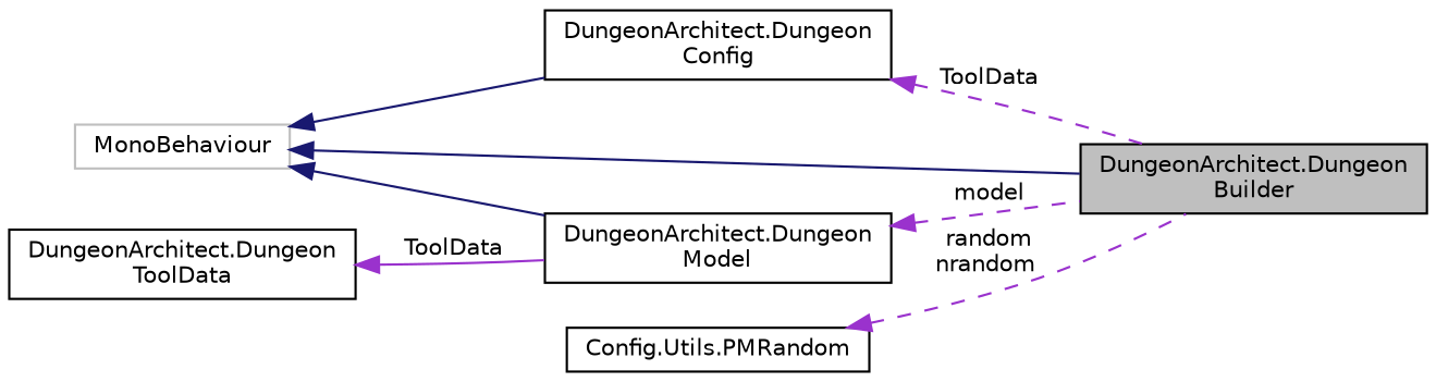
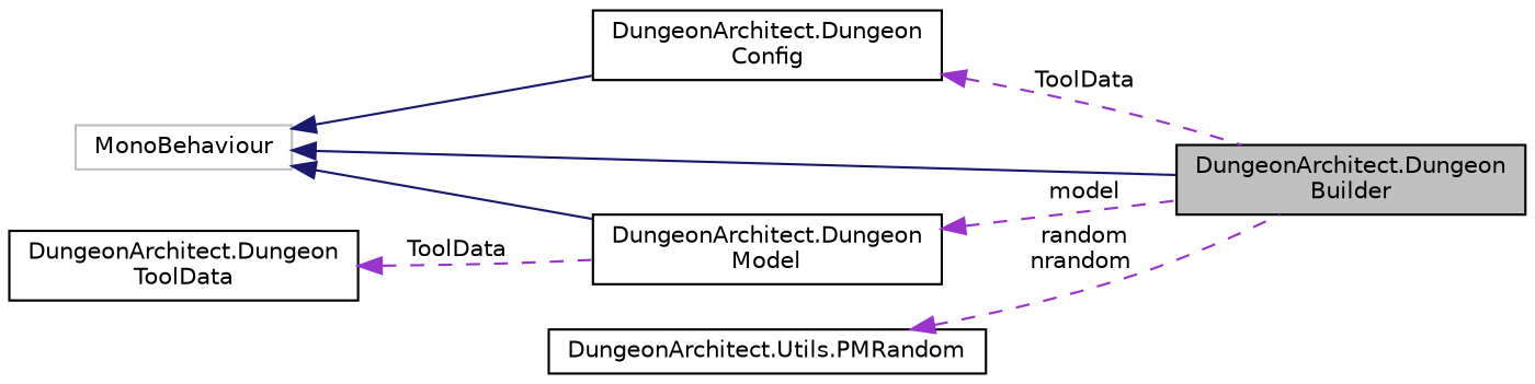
  digraph {
    rankdir=LR
    node [color=black fillcolor=white fontname=Helvetica fontsize=10 shape=record style=filled]
    edge [color=darkorchid3 dir=back fontname=Helvetica fontsize=10 labelfontname=Helvetica labelfontsize=10 style=dashed]
    n1 [fillcolor=grey75 fontcolor=black height=0.2 label="DungeonArchitect.Dungeon\lBuilder" width=0.4]
    n2 [color=grey75 height=0.2 label=MonoBehaviour width=0.4]
    n3 [height=0.2 label="DungeonArchitect.Dungeon\lModel" width=0.4]
    n4 [height=0.2 label="DungeonArchitect.Dungeon\lConfig" width=0.4]
    n5 [height=0.2 label="DungeonArchitect.Dungeon\lToolData" width=0.4]
-   n6 [height=0.2 label="Config.Utils.PMRandom" width=0.4]
+   n6 [height=0.2 label="DungeonArchitect.Utils.PMRandom" width=0.4]
    n2 -> n1 [color=midnightblue style=solid]
    n2 -> n3 [color=midnightblue style=solid]
    n2 -> n4 [color=midnightblue style=solid]
    n3 -> n1 [label=" model"]
    n4 -> n1 [label=" ToolData"]
-   n5 -> n3 [label=" ToolData" style=solid]
+   n5 -> n3 [label=" ToolData"]
    n6 -> n1 [label=" random\nnrandom"]
  }
